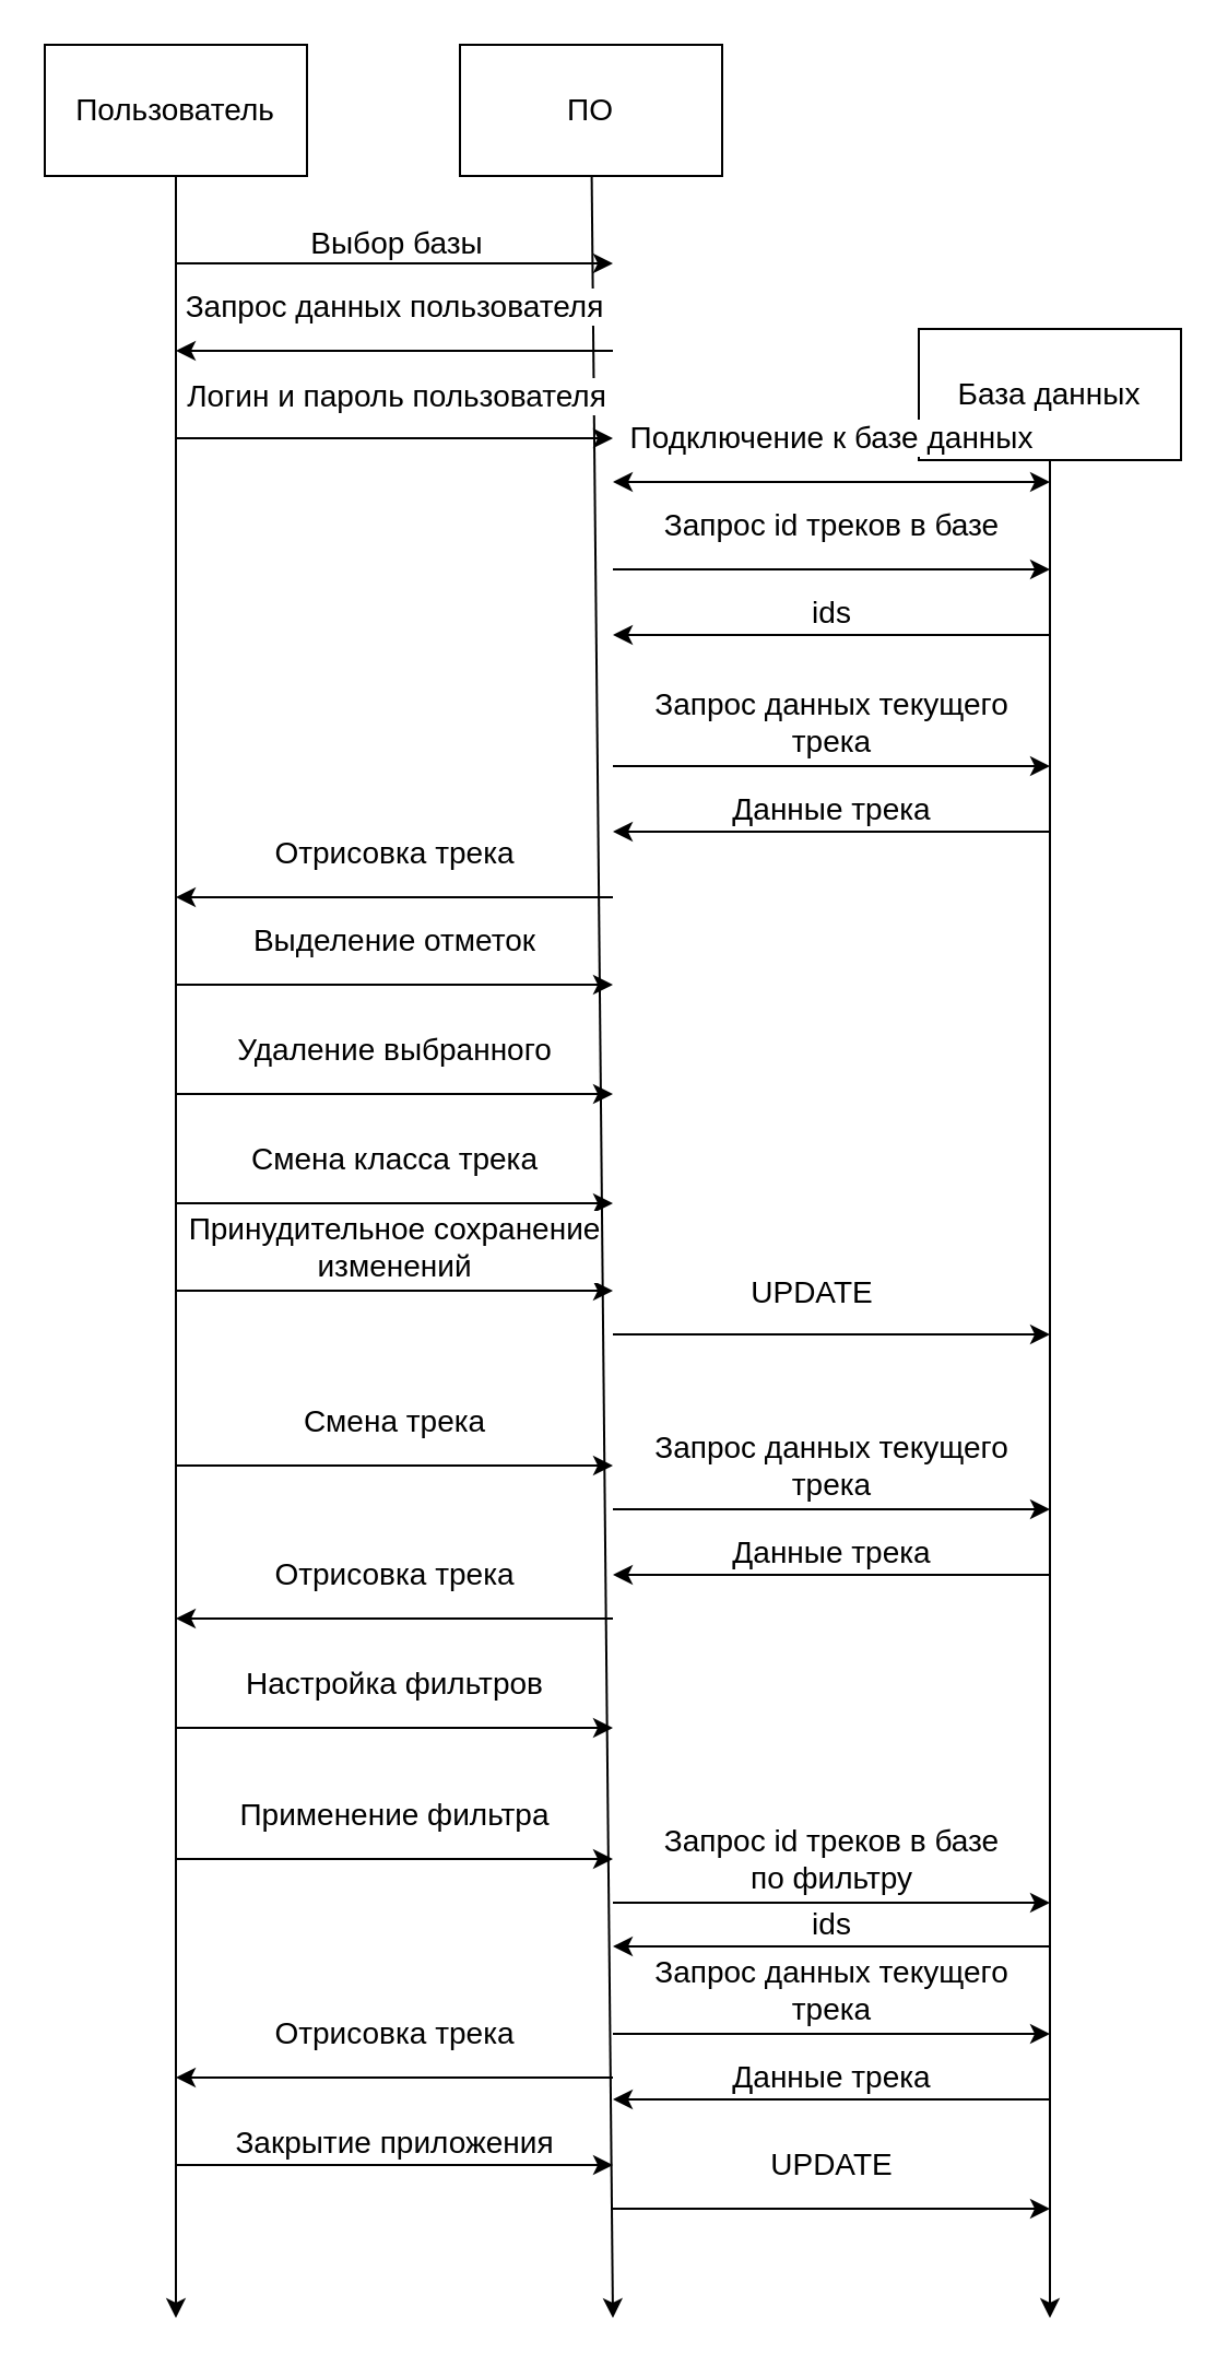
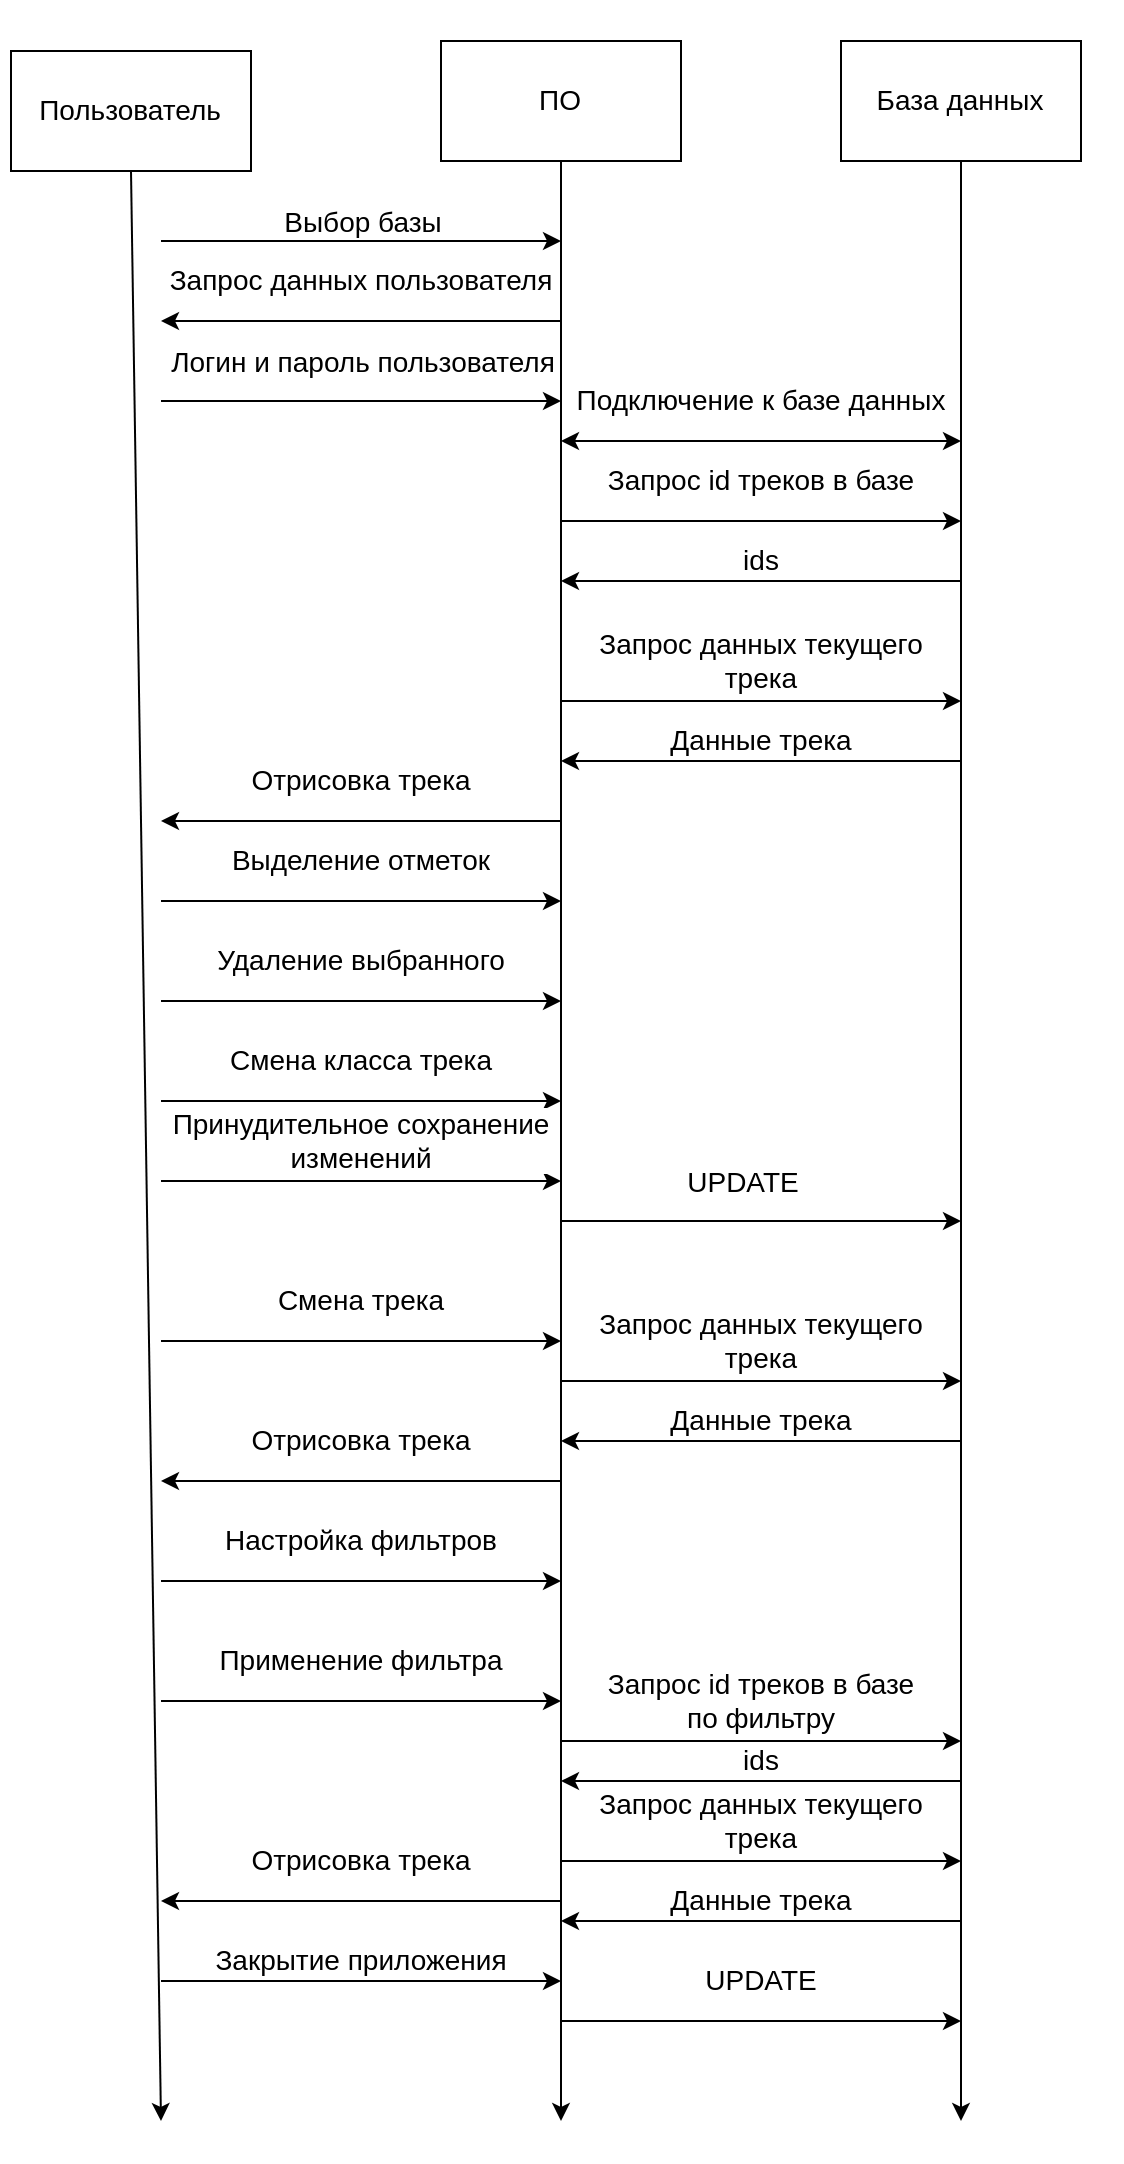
  <mxCell id="0" />
  <mxCell id="1" parent="0" />
- <mxCell id="2" value="&lt;font style=&quot;font-size: 14px;&quot;&gt;Пользователь&lt;/font&gt;" style="rounded=0;whiteSpace=wrap;html=1;fontSize=14;" vertex="1" parent="1"><mxGeometry x="20" y="20" width="120" height="60" as="geometry" /></mxCell>
+ <mxCell id="2" value="&lt;font style=&quot;font-size: 14px;&quot;&gt;Пользователь&lt;/font&gt;" style="rounded=0;whiteSpace=wrap;html=1;fontSize=14;" vertex="1" parent="1"><mxGeometry x="5" y="25" width="120" height="60" as="geometry" /></mxCell>
  <mxCell id="3" style="edgeStyle=none;html=1;fontSize=14;" edge="1" parent="1" source="4"><mxGeometry relative="1" as="geometry"><mxPoint x="280" y="1060" as="targetPoint" /></mxGeometry></mxCell>
- <mxCell id="4" value="&lt;font style=&quot;font-size: 14px;&quot;&gt;ПО&lt;/font&gt;" style="rounded=0;whiteSpace=wrap;html=1;fontSize=14;" vertex="1" parent="1"><mxGeometry x="210" y="20" width="120" height="60" as="geometry" /></mxCell>
+ <mxCell id="4" value="&lt;font style=&quot;font-size: 14px;&quot;&gt;ПО&lt;/font&gt;" style="rounded=0;whiteSpace=wrap;html=1;fontSize=14;" vertex="1" parent="1"><mxGeometry x="220" y="20" width="120" height="60" as="geometry" /></mxCell>
  <mxCell id="5" style="edgeStyle=none;html=1;fontSize=14;" edge="1" parent="1" source="6"><mxGeometry relative="1" as="geometry"><mxPoint x="480" y="1060" as="targetPoint" /></mxGeometry></mxCell>
- <mxCell id="6" value="База данных" style="rounded=0;whiteSpace=wrap;html=1;fontSize=14;" vertex="1" parent="1"><mxGeometry x="420" y="150" width="120" height="60" as="geometry" /></mxCell>
+ <mxCell id="6" value="База данных" style="rounded=0;whiteSpace=wrap;html=1;fontSize=14;" vertex="1" parent="1"><mxGeometry x="420" y="20" width="120" height="60" as="geometry" /></mxCell>
  <mxCell id="7" value="" style="endArrow=classic;html=1;fontSize=14;exitX=0.5;exitY=1;exitDx=0;exitDy=0;" edge="1" parent="1" source="2"><mxGeometry width="50" height="50" relative="1" as="geometry"><mxPoint x="330" y="510" as="sourcePoint" /><mxPoint x="80" y="1060" as="targetPoint" /></mxGeometry></mxCell>
  <mxCell id="8" value="" style="endArrow=classic;html=1;fontSize=14;" edge="1" parent="1"><mxGeometry width="50" height="50" relative="1" as="geometry"><mxPoint x="80" y="120" as="sourcePoint" /><mxPoint x="280" y="120" as="targetPoint" /></mxGeometry></mxCell>
  <mxCell id="9" value="Выбор базы" style="edgeLabel;html=1;align=center;verticalAlign=middle;resizable=0;points=[];fontSize=14;" vertex="1" connectable="0" parent="8"><mxGeometry x="0.098" y="1" relative="1" as="geometry"><mxPoint x="-10" y="-9" as="offset" /></mxGeometry></mxCell>
  <mxCell id="10" value="Запрос данных пользователя" style="endArrow=classic;html=1;fontSize=14;" edge="1" parent="1"><mxGeometry y="-20" width="50" height="50" relative="1" as="geometry"><mxPoint x="280" y="160" as="sourcePoint" /><mxPoint x="80" y="160" as="targetPoint" /><mxPoint as="offset" /></mxGeometry></mxCell>
  <mxCell id="11" value="" style="endArrow=classic;html=1;fontSize=14;" edge="1" parent="1"><mxGeometry width="50" height="50" relative="1" as="geometry"><mxPoint x="80" y="200" as="sourcePoint" /><mxPoint x="280" y="200" as="targetPoint" /></mxGeometry></mxCell>
  <mxCell id="12" value="Логин и пароль пользователя" style="edgeLabel;html=1;align=center;verticalAlign=middle;resizable=0;points=[];fontSize=14;" vertex="1" connectable="0" parent="11"><mxGeometry x="-0.366" y="1" relative="1" as="geometry"><mxPoint x="37" y="-19" as="offset" /></mxGeometry></mxCell>
  <mxCell id="13" value="Подключение к базе данных" style="endArrow=classic;startArrow=classic;html=1;fontSize=14;" edge="1" parent="1"><mxGeometry y="20" width="50" height="50" relative="1" as="geometry"><mxPoint x="280" y="220" as="sourcePoint" /><mxPoint x="480" y="220" as="targetPoint" /><mxPoint as="offset" /></mxGeometry></mxCell>
  <mxCell id="14" value="Отрисовка трека" style="endArrow=classic;html=1;fontSize=14;" edge="1" parent="1"><mxGeometry y="-20" width="50" height="50" relative="1" as="geometry"><mxPoint x="280" y="410" as="sourcePoint" /><mxPoint x="80" y="410" as="targetPoint" /><mxPoint as="offset" /></mxGeometry></mxCell>
  <mxCell id="15" value="Запрос id треков в базе" style="endArrow=classic;html=1;fontSize=14;" edge="1" parent="1"><mxGeometry y="20" width="50" height="50" relative="1" as="geometry"><mxPoint x="280" y="260" as="sourcePoint" /><mxPoint x="480" y="260" as="targetPoint" /><mxPoint as="offset" /></mxGeometry></mxCell>
  <mxCell id="16" value="Запрос данных текущего&lt;br&gt;трека" style="endArrow=classic;html=1;fontSize=14;" edge="1" parent="1"><mxGeometry y="20" width="50" height="50" relative="1" as="geometry"><mxPoint x="280" y="350" as="sourcePoint" /><mxPoint x="480" y="350" as="targetPoint" /><mxPoint as="offset" /></mxGeometry></mxCell>
  <mxCell id="17" value="Выделение отметок" style="endArrow=classic;html=1;fontSize=14;" edge="1" parent="1"><mxGeometry y="20" width="50" height="50" relative="1" as="geometry"><mxPoint x="80" y="450" as="sourcePoint" /><mxPoint x="280" y="450" as="targetPoint" /><mxPoint as="offset" /></mxGeometry></mxCell>
  <mxCell id="18" value="Удаление выбранного" style="endArrow=classic;html=1;fontSize=14;" edge="1" parent="1"><mxGeometry y="20" width="50" height="50" relative="1" as="geometry"><mxPoint x="80" y="500" as="sourcePoint" /><mxPoint x="280" y="500" as="targetPoint" /><mxPoint as="offset" /></mxGeometry></mxCell>
  <mxCell id="19" value="Смена класса трека" style="endArrow=classic;html=1;fontSize=14;" edge="1" parent="1"><mxGeometry y="20" width="50" height="50" relative="1" as="geometry"><mxPoint x="80" y="550" as="sourcePoint" /><mxPoint x="280" y="550" as="targetPoint" /><mxPoint as="offset" /></mxGeometry></mxCell>
  <mxCell id="20" value="Принудительное сохранение&lt;br&gt;изменений" style="endArrow=classic;html=1;fontSize=14;" edge="1" parent="1"><mxGeometry y="20" width="50" height="50" relative="1" as="geometry"><mxPoint x="80" y="590" as="sourcePoint" /><mxPoint x="280" y="590" as="targetPoint" /><mxPoint as="offset" /></mxGeometry></mxCell>
  <mxCell id="21" value="" style="endArrow=classic;html=1;fontSize=14;" edge="1" parent="1"><mxGeometry width="50" height="50" relative="1" as="geometry"><mxPoint x="280" y="610" as="sourcePoint" /><mxPoint x="480" y="610" as="targetPoint" /></mxGeometry></mxCell>
  <mxCell id="22" value="UPDATE" style="edgeLabel;html=1;align=center;verticalAlign=middle;resizable=0;points=[];fontSize=14;" vertex="1" connectable="0" parent="21"><mxGeometry x="0.118" relative="1" as="geometry"><mxPoint x="-22" y="-20" as="offset" /></mxGeometry></mxCell>
  <mxCell id="23" value="Смена трека" style="endArrow=classic;html=1;fontSize=14;" edge="1" parent="1"><mxGeometry y="20" width="50" height="50" relative="1" as="geometry"><mxPoint x="80" y="670" as="sourcePoint" /><mxPoint x="280" y="670" as="targetPoint" /><mxPoint as="offset" /></mxGeometry></mxCell>
  <mxCell id="24" value="Запрос данных текущего&lt;br&gt;трека" style="endArrow=classic;html=1;fontSize=14;" edge="1" parent="1"><mxGeometry y="20" width="50" height="50" relative="1" as="geometry"><mxPoint x="280" y="690" as="sourcePoint" /><mxPoint x="480" y="690" as="targetPoint" /><mxPoint as="offset" /></mxGeometry></mxCell>
  <mxCell id="25" value="Настройка фильтров" style="endArrow=classic;html=1;fontSize=14;" edge="1" parent="1"><mxGeometry y="20" width="50" height="50" relative="1" as="geometry"><mxPoint x="80" y="790" as="sourcePoint" /><mxPoint x="280" y="790" as="targetPoint" /><mxPoint as="offset" /></mxGeometry></mxCell>
  <mxCell id="26" value="Применение фильтра" style="endArrow=classic;html=1;fontSize=14;" edge="1" parent="1"><mxGeometry y="20" width="50" height="50" relative="1" as="geometry"><mxPoint x="80" y="850" as="sourcePoint" /><mxPoint x="280" y="850" as="targetPoint" /><mxPoint as="offset" /></mxGeometry></mxCell>
  <mxCell id="27" value="Запрос id треков в базе&lt;br&gt;по фильтру" style="endArrow=classic;html=1;fontSize=14;" edge="1" parent="1"><mxGeometry y="20" width="50" height="50" relative="1" as="geometry"><mxPoint x="280" y="870" as="sourcePoint" /><mxPoint x="480" y="870" as="targetPoint" /><mxPoint as="offset" /></mxGeometry></mxCell>
  <mxCell id="28" value="Запрос данных текущего&lt;br&gt;трека" style="endArrow=classic;html=1;fontSize=14;" edge="1" parent="1"><mxGeometry y="20" width="50" height="50" relative="1" as="geometry"><mxPoint x="280" y="930" as="sourcePoint" /><mxPoint x="480" y="930" as="targetPoint" /><mxPoint as="offset" /></mxGeometry></mxCell>
  <mxCell id="29" value="ids" style="endArrow=classic;html=1;fontSize=14;" edge="1" parent="1"><mxGeometry y="-10" width="50" height="50" relative="1" as="geometry"><mxPoint x="480" y="290" as="sourcePoint" /><mxPoint x="280" y="290" as="targetPoint" /><mxPoint as="offset" /></mxGeometry></mxCell>
  <mxCell id="30" value="Данные трека" style="endArrow=classic;html=1;fontSize=14;" edge="1" parent="1"><mxGeometry y="-10" width="50" height="50" relative="1" as="geometry"><mxPoint x="480" y="380" as="sourcePoint" /><mxPoint x="280" y="380" as="targetPoint" /><mxPoint as="offset" /></mxGeometry></mxCell>
  <mxCell id="31" value="Данные трека" style="endArrow=classic;html=1;fontSize=14;" edge="1" parent="1"><mxGeometry y="-10" width="50" height="50" relative="1" as="geometry"><mxPoint x="480" y="720" as="sourcePoint" /><mxPoint x="280" y="720" as="targetPoint" /><mxPoint as="offset" /></mxGeometry></mxCell>
  <mxCell id="32" value="ids" style="endArrow=classic;html=1;fontSize=14;" edge="1" parent="1"><mxGeometry y="-10" width="50" height="50" relative="1" as="geometry"><mxPoint x="480" y="890" as="sourcePoint" /><mxPoint x="280" y="890" as="targetPoint" /><mxPoint as="offset" /></mxGeometry></mxCell>
  <mxCell id="33" value="Данные трека" style="endArrow=classic;html=1;fontSize=14;" edge="1" parent="1"><mxGeometry y="-10" width="50" height="50" relative="1" as="geometry"><mxPoint x="480" y="960" as="sourcePoint" /><mxPoint x="280" y="960" as="targetPoint" /><mxPoint as="offset" /></mxGeometry></mxCell>
  <mxCell id="34" value="Отрисовка трека" style="endArrow=classic;html=1;fontSize=14;" edge="1" parent="1"><mxGeometry y="-20" width="50" height="50" relative="1" as="geometry"><mxPoint x="280" y="950" as="sourcePoint" /><mxPoint x="80" y="950" as="targetPoint" /><mxPoint as="offset" /></mxGeometry></mxCell>
  <mxCell id="35" value="Отрисовка трека" style="endArrow=classic;html=1;fontSize=14;" edge="1" parent="1"><mxGeometry y="-20" width="50" height="50" relative="1" as="geometry"><mxPoint x="280" y="740" as="sourcePoint" /><mxPoint x="80" y="740" as="targetPoint" /><mxPoint as="offset" /></mxGeometry></mxCell>
  <mxCell id="36" value="Закрытие приложения" style="endArrow=classic;html=1;fontSize=14;" edge="1" parent="1"><mxGeometry y="10" width="50" height="50" relative="1" as="geometry"><mxPoint x="80" y="990" as="sourcePoint" /><mxPoint x="280" y="990" as="targetPoint" /><mxPoint as="offset" /></mxGeometry></mxCell>
  <mxCell id="37" value="UPDATE" style="endArrow=classic;html=1;fontSize=14;" edge="1" parent="1"><mxGeometry y="20" width="50" height="50" relative="1" as="geometry"><mxPoint x="280" y="1010" as="sourcePoint" /><mxPoint x="480" y="1010" as="targetPoint" /><mxPoint as="offset" /></mxGeometry></mxCell>
